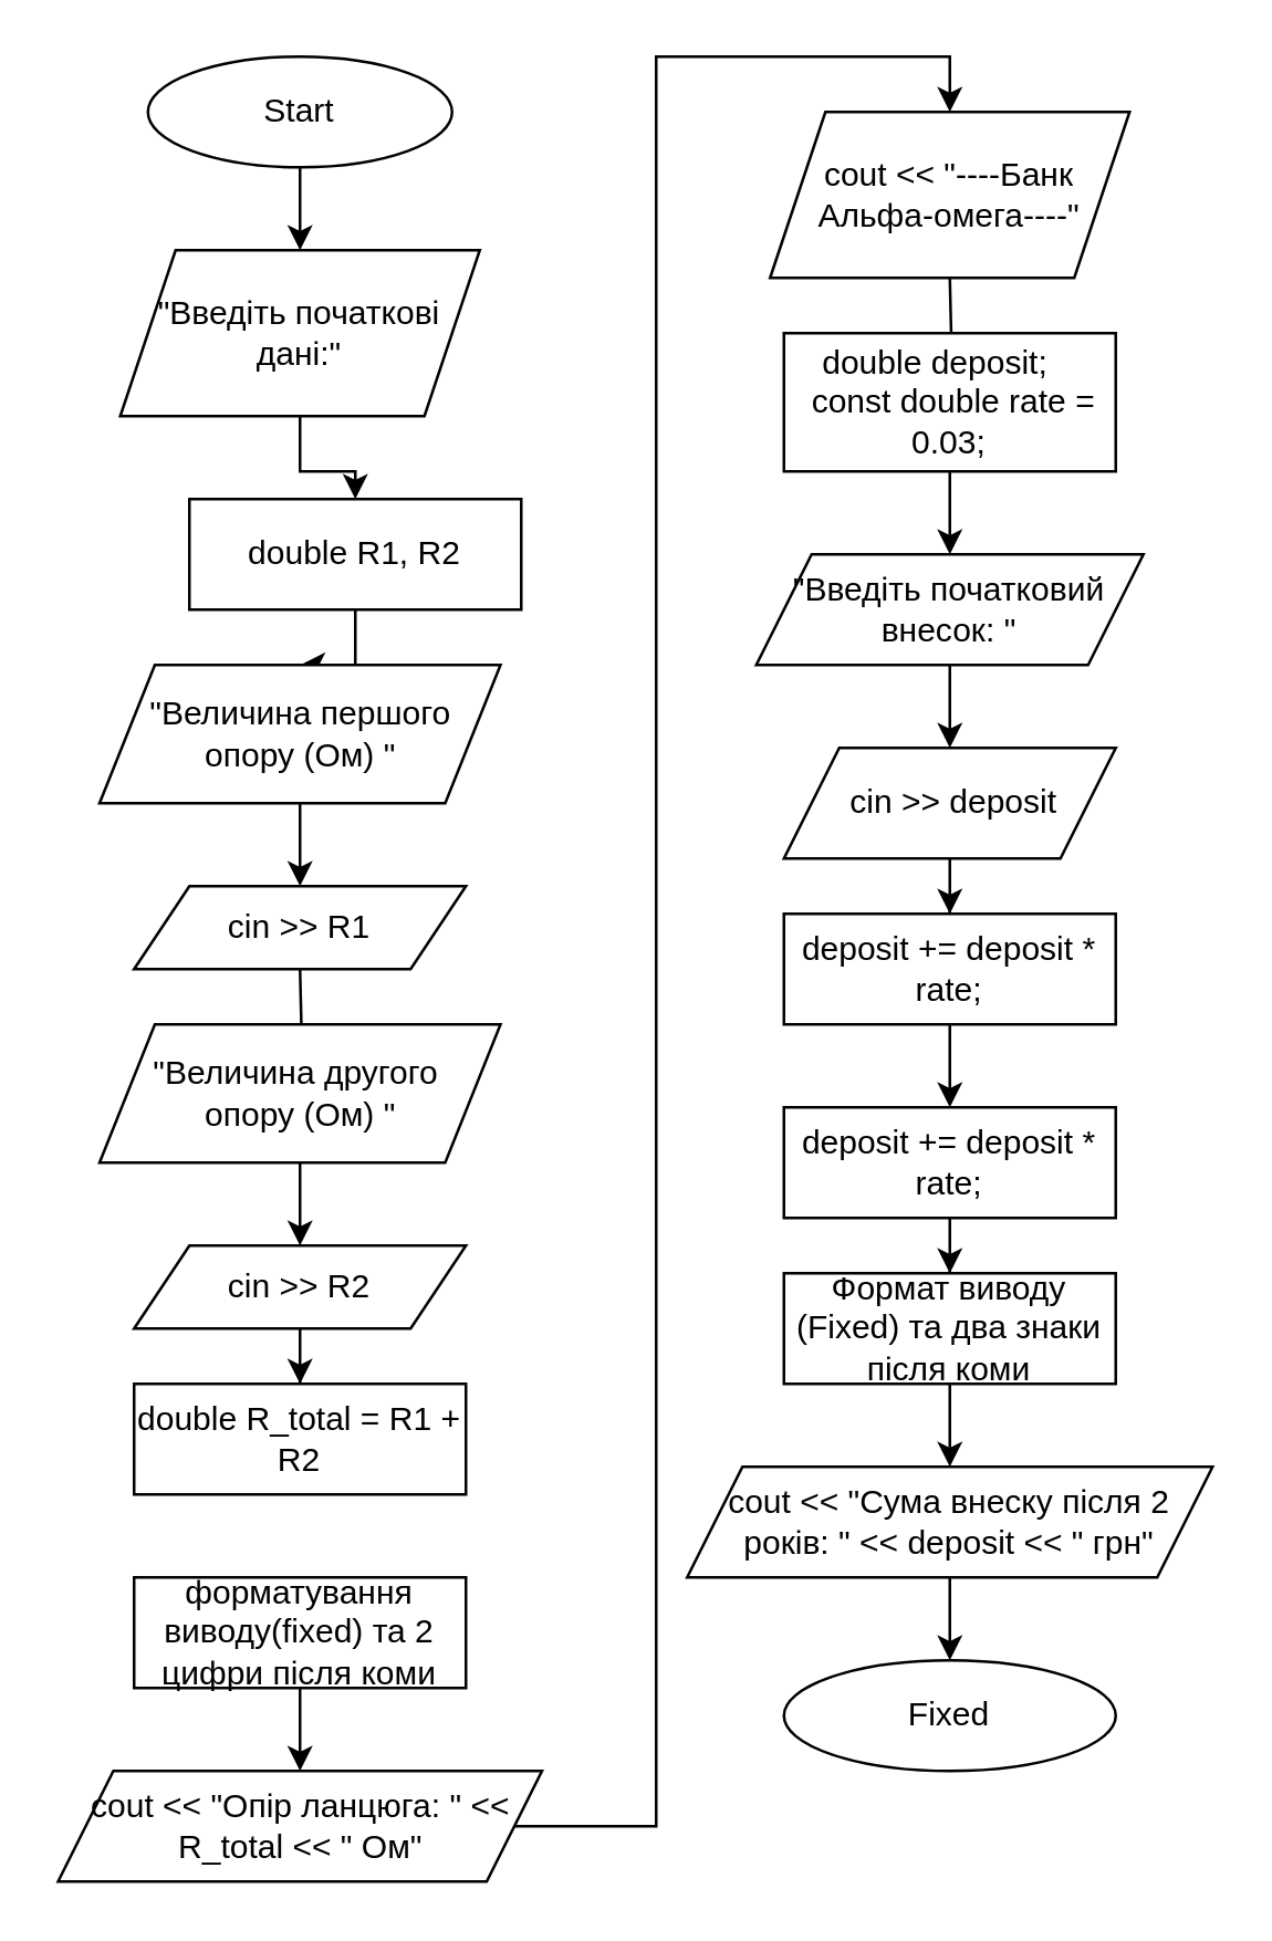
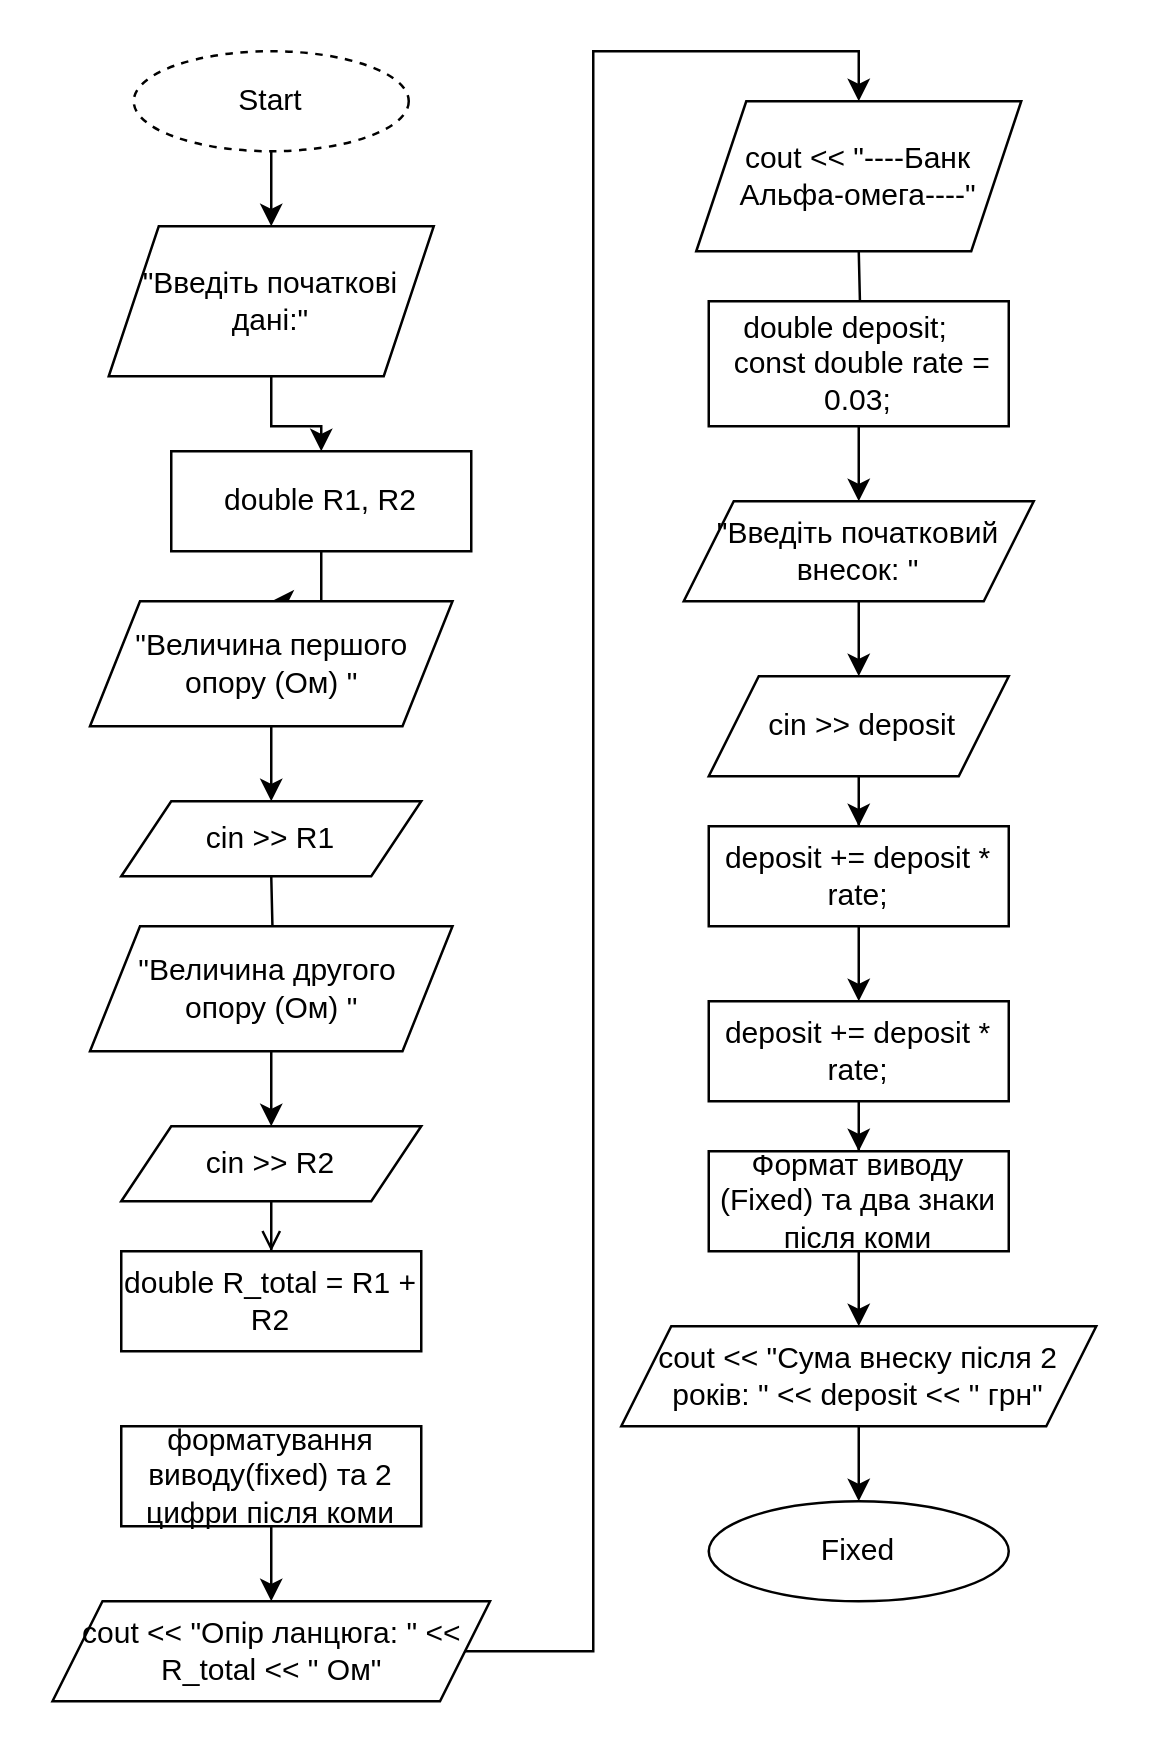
  <mxCell id="0" />
  <mxCell id="1" parent="0" />
  <mxCell id="2" style="edgeStyle=orthogonalEdgeStyle;rounded=0;orthogonalLoop=1;jettySize=auto;html=1;" parent="1" source="3" edge="1"><mxGeometry relative="1" as="geometry"><mxPoint x="108" y="90" as="targetPoint" /></mxGeometry></mxCell>
- <mxCell id="3" value="Start" style="ellipse;whiteSpace=wrap;html=1;" parent="1" vertex="1"><mxGeometry x="53" y="20" width="110" height="40" as="geometry" /></mxCell>
+ <mxCell id="3" value="Start" style="ellipse;whiteSpace=wrap;html=1;dashed=1;" parent="1" vertex="1"><mxGeometry x="53" y="20" width="110" height="40" as="geometry" /></mxCell>
  <mxCell id="4" style="edgeStyle=orthogonalEdgeStyle;rounded=0;orthogonalLoop=1;jettySize=auto;html=1;" parent="1" source="5" target="7" edge="1"><mxGeometry relative="1" as="geometry"><mxPoint x="108" y="190" as="targetPoint" /></mxGeometry></mxCell>
  <mxCell id="5" value="&quot;Введіть початкові дані:&quot;" style="shape=parallelogram;perimeter=parallelogramPerimeter;whiteSpace=wrap;html=1;fixedSize=1;" parent="1" vertex="1"><mxGeometry x="43" y="90" width="130" height="60" as="geometry" /></mxCell>
  <mxCell id="6" style="edgeStyle=orthogonalEdgeStyle;rounded=0;orthogonalLoop=1;jettySize=auto;html=1;" parent="1" source="7" target="9" edge="1"><mxGeometry relative="1" as="geometry"><mxPoint x="108" y="250" as="targetPoint" /></mxGeometry></mxCell>
  <mxCell id="7" value="double R1, R2" style="rounded=0;whiteSpace=wrap;html=1;" parent="1" vertex="1"><mxGeometry x="68" y="180" width="120" height="40" as="geometry" /></mxCell>
  <mxCell id="8" style="edgeStyle=orthogonalEdgeStyle;rounded=0;orthogonalLoop=1;jettySize=auto;html=1;" parent="1" source="9" target="10" edge="1"><mxGeometry relative="1" as="geometry"><mxPoint x="108" y="320" as="targetPoint" /></mxGeometry></mxCell>
  <mxCell id="9" value="&quot;Величина першого опору (Ом) &quot;" style="shape=parallelogram;perimeter=parallelogramPerimeter;whiteSpace=wrap;html=1;fixedSize=1;" parent="1" vertex="1"><mxGeometry x="35.5" y="240" width="145" height="50" as="geometry" /></mxCell>
  <mxCell id="10" value="cin &amp;gt;&amp;gt; R1" style="shape=parallelogram;perimeter=parallelogramPerimeter;whiteSpace=wrap;html=1;fixedSize=1;" parent="1" vertex="1"><mxGeometry x="48" y="320" width="120" height="30" as="geometry" /></mxCell>
  <mxCell id="11" style="edgeStyle=orthogonalEdgeStyle;rounded=0;orthogonalLoop=1;jettySize=auto;html=1;" parent="1" target="13" edge="1"><mxGeometry relative="1" as="geometry"><mxPoint x="108" y="380" as="targetPoint" /><mxPoint x="108" y="350" as="sourcePoint" /></mxGeometry></mxCell>
  <mxCell id="12" style="edgeStyle=orthogonalEdgeStyle;rounded=0;orthogonalLoop=1;jettySize=auto;html=1;" parent="1" source="13" target="15" edge="1"><mxGeometry relative="1" as="geometry"><mxPoint x="108" y="450" as="targetPoint" /></mxGeometry></mxCell>
  <mxCell id="13" value="&quot;Величина другого&amp;nbsp;&lt;div&gt;опору (Ом) &quot;&lt;/div&gt;" style="shape=parallelogram;perimeter=parallelogramPerimeter;whiteSpace=wrap;html=1;fixedSize=1;" parent="1" vertex="1"><mxGeometry x="35.5" y="370" width="145" height="50" as="geometry" /></mxCell>
- <mxCell id="14" style="edgeStyle=orthogonalEdgeStyle;rounded=0;orthogonalLoop=1;jettySize=auto;html=1;entryX=0.5;entryY=0;entryDx=0;entryDy=0;" parent="1" source="15" target="16" edge="1"><mxGeometry relative="1" as="geometry"><mxPoint x="303" y="60" as="targetPoint" /></mxGeometry></mxCell>
+ <mxCell id="14" style="edgeStyle=orthogonalEdgeStyle;rounded=0;orthogonalLoop=1;jettySize=auto;html=1;entryX=0.5;entryY=0;entryDx=0;entryDy=0;endArrow=open;" parent="1" source="15" target="16" edge="1"><mxGeometry relative="1" as="geometry"><mxPoint x="303" y="60" as="targetPoint" /></mxGeometry></mxCell>
  <mxCell id="15" value="cin &amp;gt;&amp;gt; R2" style="shape=parallelogram;perimeter=parallelogramPerimeter;whiteSpace=wrap;html=1;fixedSize=1;" parent="1" vertex="1"><mxGeometry x="48" y="450" width="120" height="30" as="geometry" /></mxCell>
  <mxCell id="16" value="double R_total = R1 + R2" style="rounded=0;whiteSpace=wrap;html=1;" parent="1" vertex="1"><mxGeometry x="48" y="500" width="120" height="40" as="geometry" /></mxCell>
  <mxCell id="17" style="edgeStyle=orthogonalEdgeStyle;rounded=0;orthogonalLoop=1;jettySize=auto;html=1;" parent="1" source="18" target="20" edge="1"><mxGeometry relative="1" as="geometry"><mxPoint x="108" y="640" as="targetPoint" /></mxGeometry></mxCell>
  <mxCell id="18" value="форматування виводу(fixed) та 2 цифри після коми" style="rounded=0;whiteSpace=wrap;html=1;" parent="1" vertex="1"><mxGeometry x="48" y="570" width="120" height="40" as="geometry" /></mxCell>
  <mxCell id="19" style="edgeStyle=orthogonalEdgeStyle;rounded=0;orthogonalLoop=1;jettySize=auto;html=1;entryX=0.5;entryY=0;entryDx=0;entryDy=0;" parent="1" source="20" target="37" edge="1"><mxGeometry relative="1" as="geometry"><mxPoint x="108" y="700" as="targetPoint" /></mxGeometry></mxCell>
  <mxCell id="20" value="cout &amp;lt;&amp;lt; &quot;Опір ланцюга: &quot; &amp;lt;&amp;lt; R_total &amp;lt;&amp;lt; &quot; Ом&quot;" style="shape=parallelogram;perimeter=parallelogramPerimeter;whiteSpace=wrap;html=1;fixedSize=1;" parent="1" vertex="1"><mxGeometry x="20.5" y="640" width="175" height="40" as="geometry" /></mxCell>
  <mxCell id="21" style="edgeStyle=orthogonalEdgeStyle;rounded=0;orthogonalLoop=1;jettySize=auto;html=1;" edge="1" parent="1" target="23"><mxGeometry relative="1" as="geometry"><mxPoint x="343" y="120" as="targetPoint" /><mxPoint x="343" y="100" as="sourcePoint" /></mxGeometry></mxCell>
  <mxCell id="22" style="edgeStyle=orthogonalEdgeStyle;rounded=0;orthogonalLoop=1;jettySize=auto;html=1;" edge="1" parent="1" source="23" target="25"><mxGeometry relative="1" as="geometry"><mxPoint x="343" y="200" as="targetPoint" /></mxGeometry></mxCell>
  <mxCell id="23" value="double deposit;&amp;nbsp; &amp;nbsp; &amp;nbsp;const double rate = 0.03;" style="rounded=0;whiteSpace=wrap;html=1;" vertex="1" parent="1"><mxGeometry x="283" y="120" width="120" height="50" as="geometry" /></mxCell>
  <mxCell id="24" style="edgeStyle=orthogonalEdgeStyle;rounded=0;orthogonalLoop=1;jettySize=auto;html=1;" edge="1" parent="1" source="25" target="27"><mxGeometry relative="1" as="geometry"><mxPoint x="343" y="270" as="targetPoint" /></mxGeometry></mxCell>
  <mxCell id="25" value="&quot;Введіть початковий внесок: &quot;" style="shape=parallelogram;perimeter=parallelogramPerimeter;whiteSpace=wrap;html=1;fixedSize=1;" vertex="1" parent="1"><mxGeometry x="273" y="200" width="140" height="40" as="geometry" /></mxCell>
  <mxCell id="26" style="edgeStyle=orthogonalEdgeStyle;rounded=0;orthogonalLoop=1;jettySize=auto;html=1;" edge="1" parent="1" source="27" target="29"><mxGeometry relative="1" as="geometry"><mxPoint x="343" y="340" as="targetPoint" /></mxGeometry></mxCell>
  <mxCell id="27" value="&amp;nbsp;cin &amp;gt;&amp;gt; deposit" style="shape=parallelogram;perimeter=parallelogramPerimeter;whiteSpace=wrap;html=1;fixedSize=1;" vertex="1" parent="1"><mxGeometry x="283" y="270" width="120" height="40" as="geometry" /></mxCell>
  <mxCell id="28" style="edgeStyle=orthogonalEdgeStyle;rounded=0;orthogonalLoop=1;jettySize=auto;html=1;entryX=0.5;entryY=0;entryDx=0;entryDy=0;" edge="1" parent="1" source="29" target="31"><mxGeometry relative="1" as="geometry" /></mxCell>
  <mxCell id="29" value="deposit += deposit * rate;" style="rounded=0;whiteSpace=wrap;html=1;" vertex="1" parent="1"><mxGeometry x="283" y="330" width="120" height="40" as="geometry" /></mxCell>
  <mxCell id="30" style="edgeStyle=orthogonalEdgeStyle;rounded=0;orthogonalLoop=1;jettySize=auto;html=1;" edge="1" parent="1" source="31" target="33"><mxGeometry relative="1" as="geometry"><mxPoint x="343" y="470" as="targetPoint" /></mxGeometry></mxCell>
  <mxCell id="31" value="deposit += deposit * rate;" style="rounded=0;whiteSpace=wrap;html=1;" vertex="1" parent="1"><mxGeometry x="283" y="400" width="120" height="40" as="geometry" /></mxCell>
  <mxCell id="32" style="edgeStyle=orthogonalEdgeStyle;rounded=0;orthogonalLoop=1;jettySize=auto;html=1;" edge="1" parent="1" source="33" target="35"><mxGeometry relative="1" as="geometry"><mxPoint x="343" y="530" as="targetPoint" /></mxGeometry></mxCell>
  <mxCell id="33" value="Формат виводу (Fixed) та два знаки після коми" style="rounded=0;whiteSpace=wrap;html=1;" vertex="1" parent="1"><mxGeometry x="283" y="460" width="120" height="40" as="geometry" /></mxCell>
  <mxCell id="34" style="edgeStyle=orthogonalEdgeStyle;rounded=0;orthogonalLoop=1;jettySize=auto;html=1;" edge="1" parent="1" source="35" target="36"><mxGeometry relative="1" as="geometry"><mxPoint x="343" y="600" as="targetPoint" /></mxGeometry></mxCell>
  <mxCell id="35" value="cout &amp;lt;&amp;lt; &quot;Сума внеску після 2 років: &quot; &amp;lt;&amp;lt; deposit &amp;lt;&amp;lt; &quot; грн&quot;" style="shape=parallelogram;perimeter=parallelogramPerimeter;whiteSpace=wrap;html=1;fixedSize=1;" vertex="1" parent="1"><mxGeometry x="248" y="530" width="190" height="40" as="geometry" /></mxCell>
  <mxCell id="36" value="Fixed" style="ellipse;whiteSpace=wrap;html=1;" vertex="1" parent="1"><mxGeometry x="283" y="600" width="120" height="40" as="geometry" /></mxCell>
  <mxCell id="37" value="cout &amp;lt;&amp;lt; &quot;----Банк Альфа-омега----&quot;" style="shape=parallelogram;perimeter=parallelogramPerimeter;whiteSpace=wrap;html=1;fixedSize=1;" vertex="1" parent="1"><mxGeometry x="278" y="40" width="130" height="60" as="geometry" /></mxCell>
